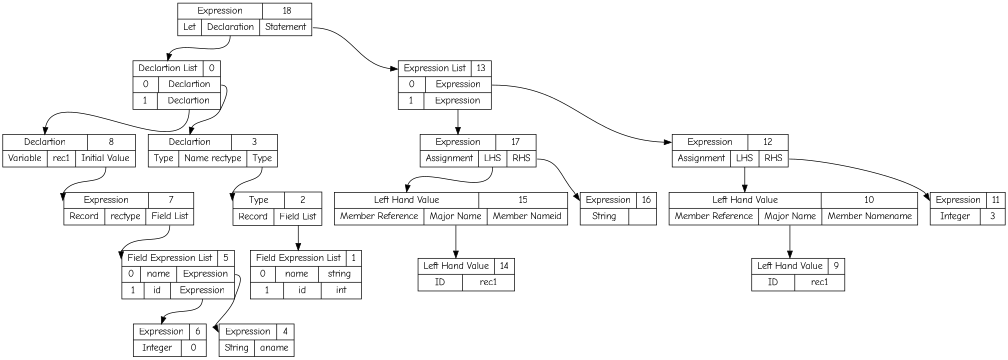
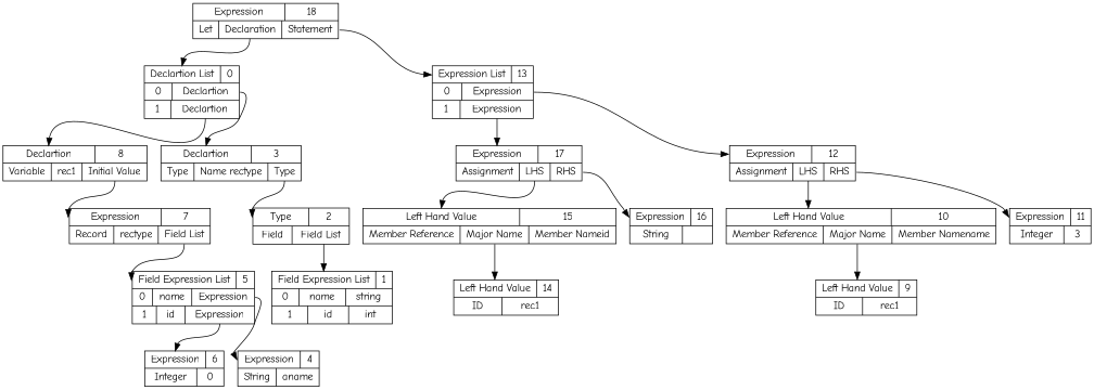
  digraph {
    fontname="Comic Neue"
    node [shape=record fontname="Comic Neue"]
    edge [headport=ptr tailport=pos0 fontname="Comic Neue"]
    n1 [label="{ { <ptr> Expression | 18 } |{ Let | <dec> Declaration | <stmt> Statement } } "]
    n2 [label="{ { <ptr> Declartion List | 0 } | { 0 | <pos0> Declartion }| { 1 | <pos1> Declartion } }"]
    n3 [label="{ { <ptr> Expression List | 13 } | { 0 | <pos0> Expression }| { 1 | <pos1> Expression } }"]
    n4 [label="{ { <ptr> Declartion | 3 } | {Type | Name rectype | <ty> Type } }"]
-   n5 [label="{ { <ptr> Type | 2 } | { Record | <flist> Field List } } "]
+   n5 [label="{ { <ptr> Type | 2 } | { Field | <flist> Field List } } "]
    n6 [label="{ { <ptr> Field Expression List | 1 } | { 0 | name | string }| { 1 | id | int } }"]
    n7 [label="{ { <ptr> Declartion | 8 } | {Variable | rec1 | <initval> Initial Value } }"]
    n8 [label="{ { <ptr> Expression | 7 } |{ Record | rectype | <flistpos> Field List} }"]
    n9 [label="{ { <ptr> Field Expression List | 5 } | { 0 | name | <pos0> Expression }| { 1 | id | <pos1> Expression } }"]
    n10 [label="{ { <ptr> Expression | 4 } |{ String | aname } }"]
    n11 [label="{ { <ptr> Expression | 6 } |{ Integer | 0 } }"]
    n12 [label="{ { <ptr> Expression | 12 } |{ Assignment | <lval> LHS | <rhs> RHS } } "]
    n13 [label="{ { <ptr> Left Hand Value | 10 } | { Member Reference | <maj> Major Name | Member Namename} } "]
    n14 [label="{ { <ptr> Expression | 11 } |{ Integer | 3 } }"]
    n15 [label="{ { <ptr> Left Hand Value | 9 } | { ID | rec1 } } "]
    n16 [label="{ { <ptr> Expression | 17 } |{ Assignment | <lval> LHS | <rhs> RHS } } "]
    n17 [label="{ { <ptr> Left Hand Value | 15 } | { Member Reference | <maj> Major Name | Member Nameid} } "]
    n18 [label="{ { <ptr> Expression | 16 } |{ String |  } }"]
    n19 [label="{ { <ptr> Left Hand Value | 14 } | { ID | rec1 } } "]
    n1 -> n2 [tailport=dec]
    n1 -> n3 [tailport=stmt]
    n2 -> n4
    n2 -> n7 [tailport=pos1]
    n3 -> n12
    n3 -> n16 [tailport=pos1]
    n4 -> n5 [tailport=ty]
    n5 -> n6 [tailport=flist]
    n7 -> n8 [tailport=initval]
    n8 -> n9 [tailport=flistpos]
    n9 -> n10
    n9 -> n11 [tailport=pos1]
    n12 -> n13 [tailport=lval]
    n12 -> n14 [tailport=rhs]
    n13 -> n15 [tailport=maj]
    n16 -> n17 [tailport=lval]
    n16 -> n18 [tailport=rhs]
    n17 -> n19 [tailport=maj]
  }
